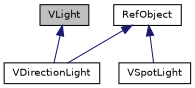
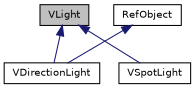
  digraph {
    node [color=black fillcolor=white fontname=Helvetica fontsize=10 shape=record style=filled]
    edge [color=midnightblue dir=back fontname=Helvetica fontsize=10 labelfontname=Helvetica labelfontsize=10 style=solid]
    n1 [fillcolor=grey75 fontcolor=black height=0.2 label=VLight width=0.4]
    n2 [height=0.2 label=VDirectionLight width=0.4]
    n3 [height=0.2 label=VSpotLight width=0.4]
    n4 [height=0.2 label=RefObject width=0.4]
    n1 -> n2
-   n4 -> n3
+   n1 -> n3
    n4 -> n2
  }
